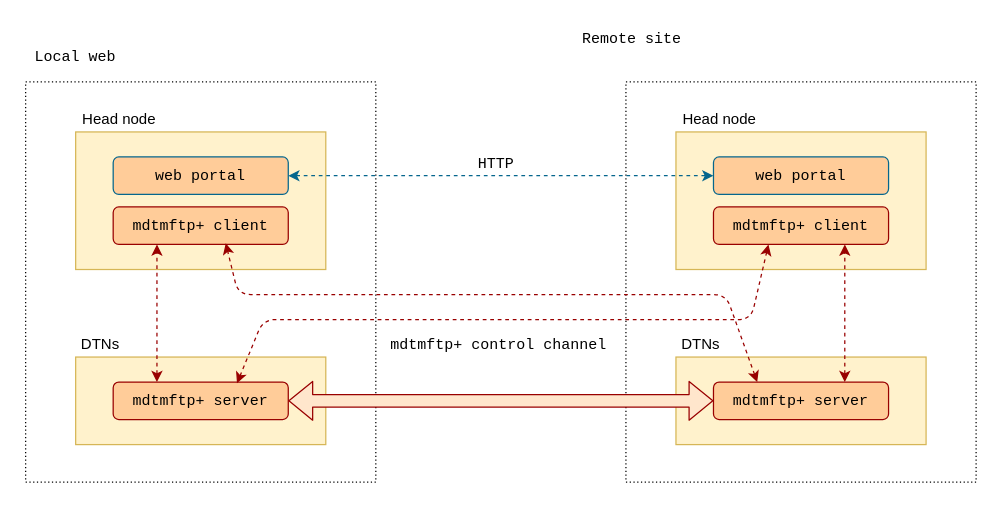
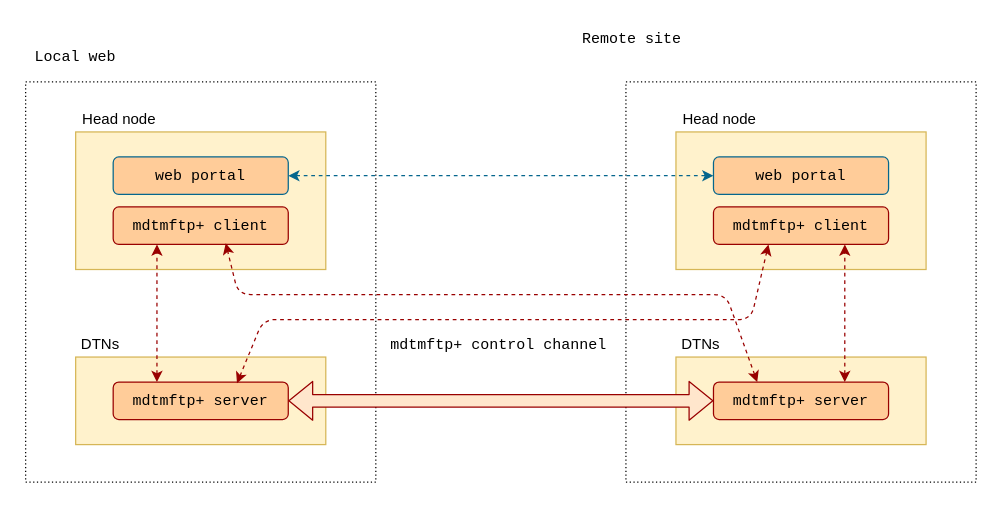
  <mxCell id="0" />
  <mxCell id="1" parent="0" />
  <mxCell id="2" value="" style="rounded=0;whiteSpace=wrap;html=1;fillColor=#ffffff;fillOpacity=100;dashed=1;dashPattern=1 2;" vertex="1" parent="1"><mxGeometry x="20" y="65" width="280" height="320" as="geometry" /></mxCell>
  <mxCell id="3" value="" style="rounded=0;whiteSpace=wrap;html=1;fillColor=#fff2cc;strokeColor=#d6b656;" vertex="1" parent="1"><mxGeometry x="60" y="105" width="200" height="110" as="geometry" /></mxCell>
  <mxCell id="4" value="&lt;font face=&quot;Courier New&quot;&gt;Local web&lt;/font&gt;" style="text;html=1;strokeColor=none;fillColor=none;align=center;verticalAlign=middle;whiteSpace=wrap;rounded=0;dashed=1;dashPattern=1 2;" vertex="1" parent="1"><mxGeometry x="20" y="35" width="80" height="20" as="geometry" /></mxCell>
  <mxCell id="5" value="Head node" style="text;html=1;strokeColor=none;fillColor=none;align=center;verticalAlign=middle;whiteSpace=wrap;rounded=0;dashed=1;dashPattern=1 2;" vertex="1" parent="1"><mxGeometry x="60" y="85" width="70" height="20" as="geometry" /></mxCell>
  <mxCell id="6" value="&lt;font face=&quot;Courier New&quot;&gt;web portal&lt;br&gt;&lt;/font&gt;" style="rounded=1;whiteSpace=wrap;html=1;fillColor=#ffcc99;strokeColor=#05668D;" vertex="1" parent="1"><mxGeometry x="90" y="125" width="140" height="30" as="geometry" /></mxCell>
  <mxCell id="7" value="&lt;font face=&quot;Courier New&quot;&gt;mdtmftp+ client&lt;/font&gt;" style="rounded=1;whiteSpace=wrap;html=1;fillColor=#ffcc99;strokeColor=#990000;" vertex="1" parent="1"><mxGeometry x="90" y="165" width="140" height="30" as="geometry" /></mxCell>
  <mxCell id="8" value="" style="rounded=0;whiteSpace=wrap;html=1;fillColor=#fff2cc;strokeColor=#d6b656;" vertex="1" parent="1"><mxGeometry x="60" y="285" width="200" height="70" as="geometry" /></mxCell>
  <mxCell id="9" value="DTNs" style="text;html=1;strokeColor=none;fillColor=none;align=center;verticalAlign=middle;whiteSpace=wrap;rounded=0;dashed=1;dashPattern=1 2;" vertex="1" parent="1"><mxGeometry x="60" y="265" width="40" height="20" as="geometry" /></mxCell>
  <mxCell id="10" value="&lt;font face=&quot;Courier New&quot;&gt;mdtmftp+ server&lt;br&gt;&lt;/font&gt;" style="rounded=1;whiteSpace=wrap;html=1;fillColor=#ffcc99;strokeColor=#990000;" vertex="1" parent="1"><mxGeometry x="90" y="305" width="140" height="30" as="geometry" /></mxCell>
  <mxCell id="11" value="" style="rounded=0;whiteSpace=wrap;html=1;fillColor=#ffffff;fillOpacity=100;dashed=1;dashPattern=1 2;" vertex="1" parent="1"><mxGeometry x="500" y="65" width="280" height="320" as="geometry" /></mxCell>
  <mxCell id="12" value="" style="rounded=0;whiteSpace=wrap;html=1;fillColor=#fff2cc;strokeColor=#d6b656;" vertex="1" parent="1"><mxGeometry x="540" y="105" width="200" height="110" as="geometry" /></mxCell>
  <mxCell id="13" value="&lt;font face=&quot;Courier New&quot;&gt;Remote site&lt;/font&gt;" style="text;html=1;strokeColor=none;fillColor=none;align=center;verticalAlign=middle;whiteSpace=wrap;rounded=0;dashed=1;dashPattern=1 2;" vertex="1" parent="1"><mxGeometry x="460" y="20" width="90" height="20" as="geometry" /></mxCell>
  <mxCell id="14" value="Head node" style="text;html=1;strokeColor=none;fillColor=none;align=center;verticalAlign=middle;whiteSpace=wrap;rounded=0;dashed=1;dashPattern=1 2;" vertex="1" parent="1"><mxGeometry x="540" y="85" width="70" height="20" as="geometry" /></mxCell>
  <mxCell id="15" value="&lt;font face=&quot;Courier New&quot;&gt;web portal&lt;br&gt;&lt;/font&gt;" style="rounded=1;whiteSpace=wrap;html=1;fillColor=#ffcc99;strokeColor=#05668D;" vertex="1" parent="1"><mxGeometry x="570" y="125" width="140" height="30" as="geometry" /></mxCell>
  <mxCell id="16" value="&lt;font face=&quot;Courier New&quot;&gt;mdtmftp+ client&lt;/font&gt;" style="rounded=1;whiteSpace=wrap;html=1;fillColor=#ffcc99;strokeColor=#990000;" vertex="1" parent="1"><mxGeometry x="570" y="165" width="140" height="30" as="geometry" /></mxCell>
  <mxCell id="17" value="" style="rounded=0;whiteSpace=wrap;html=1;fillColor=#fff2cc;strokeColor=#d6b656;" vertex="1" parent="1"><mxGeometry x="540" y="285" width="200" height="70" as="geometry" /></mxCell>
  <mxCell id="18" value="DTNs" style="text;html=1;strokeColor=none;fillColor=none;align=center;verticalAlign=middle;whiteSpace=wrap;rounded=0;dashed=1;dashPattern=1 2;" vertex="1" parent="1"><mxGeometry x="540" y="265" width="40" height="20" as="geometry" /></mxCell>
  <mxCell id="19" value="&lt;font face=&quot;Courier New&quot;&gt;mdtmftp+ server&lt;br&gt;&lt;/font&gt;" style="rounded=1;whiteSpace=wrap;html=1;fillColor=#ffcc99;strokeColor=#990000;" vertex="1" parent="1"><mxGeometry x="570" y="305" width="140" height="30" as="geometry" /></mxCell>
  <mxCell id="20" value="" style="endArrow=classic;startArrow=classic;html=1;exitX=1;exitY=0.5;exitDx=0;exitDy=0;entryX=0;entryY=0.5;entryDx=0;entryDy=0;strokeColor=#05668D;dashed=1;" edge="1" parent="1" source="6" target="15"><mxGeometry width="50" height="50" relative="1" as="geometry"><mxPoint x="20" y="455" as="sourcePoint" /><mxPoint x="70" y="405" as="targetPoint" /></mxGeometry></mxCell>
  <mxCell id="21" value="" style="endArrow=classic;startArrow=classic;html=1;strokeColor=#990000;entryX=0.25;entryY=1;entryDx=0;entryDy=0;exitX=0.25;exitY=0;exitDx=0;exitDy=0;dashed=1;" edge="1" parent="1" source="10" target="7"><mxGeometry width="50" height="50" relative="1" as="geometry"><mxPoint x="20" y="455" as="sourcePoint" /><mxPoint x="70" y="405" as="targetPoint" /></mxGeometry></mxCell>
  <mxCell id="22" value="" style="endArrow=classic;startArrow=classic;html=1;strokeColor=#990000;entryX=0.643;entryY=0.967;entryDx=0;entryDy=0;entryPerimeter=0;exitX=0.25;exitY=0;exitDx=0;exitDy=0;dashed=1;" edge="1" parent="1" source="19" target="7"><mxGeometry width="50" height="50" relative="1" as="geometry"><mxPoint x="180" y="245" as="sourcePoint" /><mxPoint x="230" y="195" as="targetPoint" /><Array as="points"><mxPoint x="580" y="235" /><mxPoint x="190" y="235" /></Array></mxGeometry></mxCell>
  <mxCell id="23" value="" style="endArrow=classic;startArrow=classic;html=1;strokeColor=#990000;entryX=0.75;entryY=1;entryDx=0;entryDy=0;exitX=0.75;exitY=0;exitDx=0;exitDy=0;dashed=1;" edge="1" parent="1" source="19" target="16"><mxGeometry width="50" height="50" relative="1" as="geometry"><mxPoint x="660" y="305" as="sourcePoint" /><mxPoint x="660" y="195" as="targetPoint" /></mxGeometry></mxCell>
  <mxCell id="24" value="" style="endArrow=classic;startArrow=classic;html=1;dashed=1;strokeColor=#990000;exitX=0.707;exitY=0.033;exitDx=0;exitDy=0;exitPerimeter=0;entryX=0.314;entryY=1;entryDx=0;entryDy=0;entryPerimeter=0;" edge="1" parent="1" source="10" target="16"><mxGeometry width="50" height="50" relative="1" as="geometry"><mxPoint x="300" y="335" as="sourcePoint" /><mxPoint x="390" y="275" as="targetPoint" /><Array as="points"><mxPoint x="210" y="255" /><mxPoint x="380" y="255" /><mxPoint x="600" y="255" /></Array></mxGeometry></mxCell>
  <mxCell id="25" value="" style="shape=flexArrow;endArrow=classic;startArrow=classic;html=1;strokeColor=#990000;strokeWidth=1;exitX=1;exitY=0.5;exitDx=0;exitDy=0;entryX=0;entryY=0.5;entryDx=0;entryDy=0;fillColor=#FFE6CC;" edge="1" parent="1" source="10" target="19"><mxGeometry width="50" height="50" relative="1" as="geometry"><mxPoint x="310" y="375" as="sourcePoint" /><mxPoint x="360" y="325" as="targetPoint" /></mxGeometry></mxCell>
- <mxCell id="26" value="&lt;font face=&quot;Courier New&quot;&gt;HTTP&lt;/font&gt;" style="text;html=1;resizable=0;points=[];autosize=1;align=left;verticalAlign=top;spacingTop=-4;" vertex="1" parent="1"><mxGeometry x="380" y="120" width="40" height="20" as="geometry" /></mxCell>
  <mxCell id="27" value="&lt;font face=&quot;Courier New&quot;&gt;mdtmftp+ control channel&lt;/font&gt;" style="text;html=1;resizable=0;points=[];autosize=1;align=left;verticalAlign=top;spacingTop=-4;" vertex="1" parent="1"><mxGeometry x="310" y="265" width="180" height="20" as="geometry" /></mxCell>
